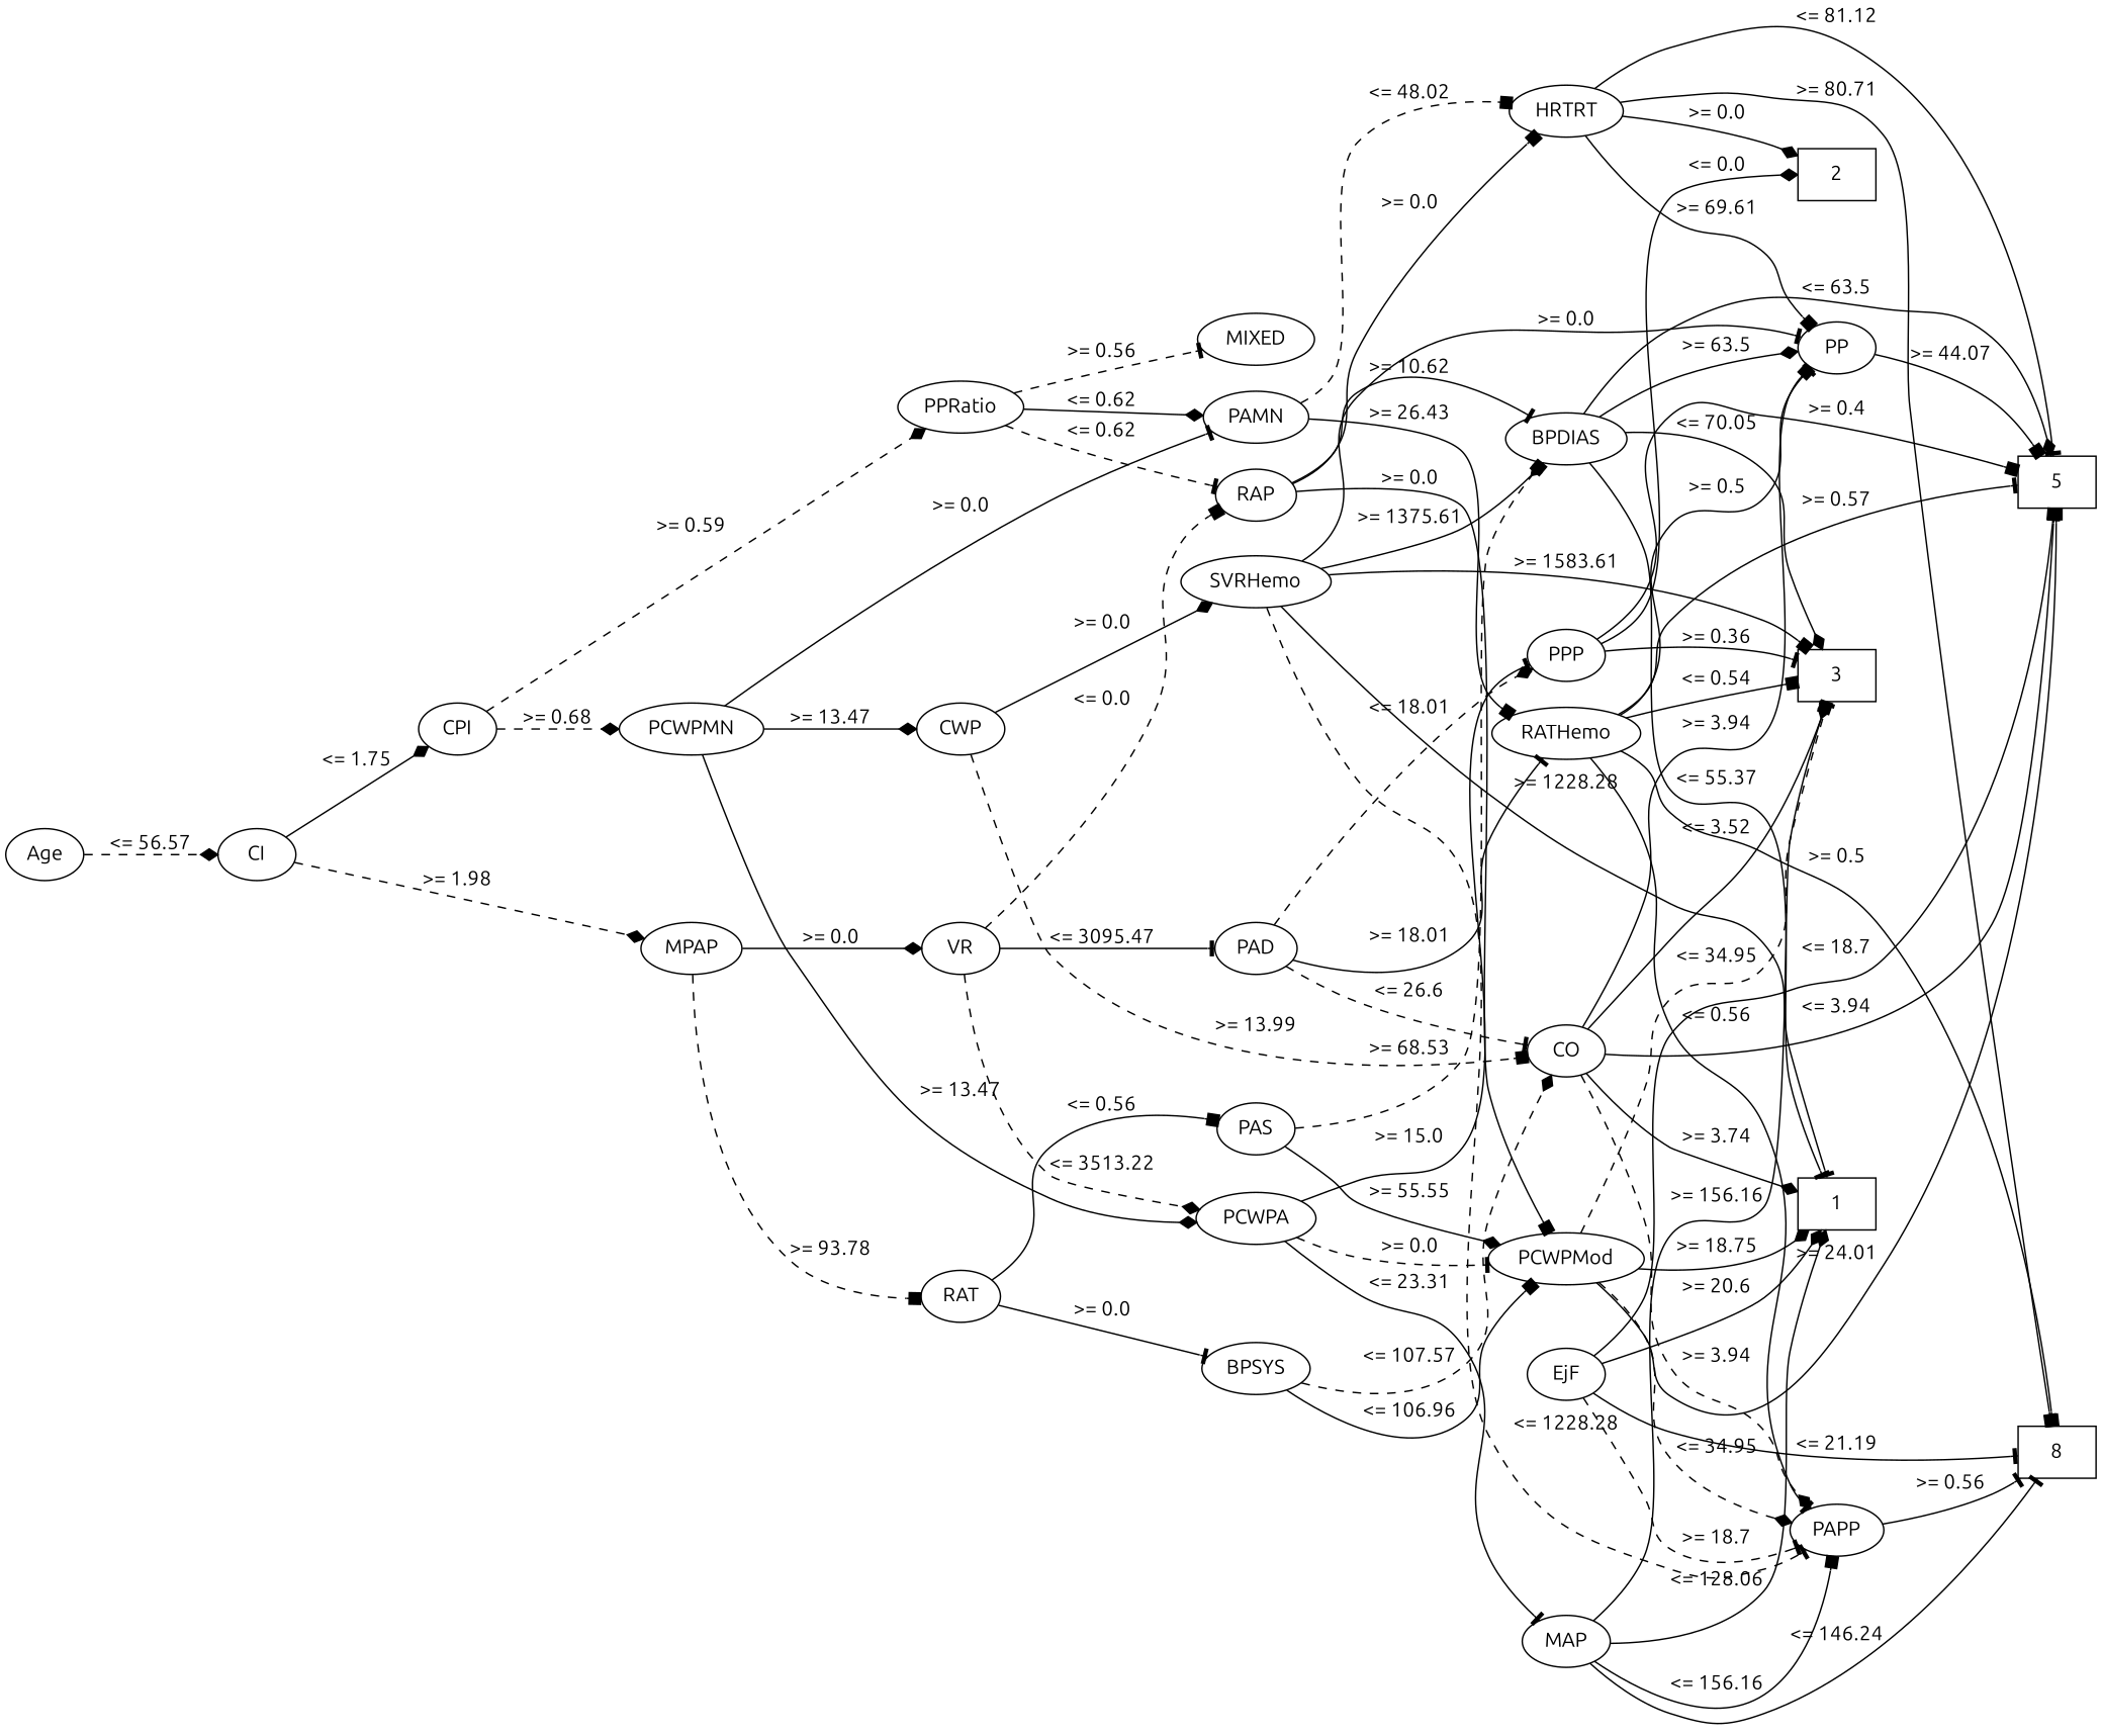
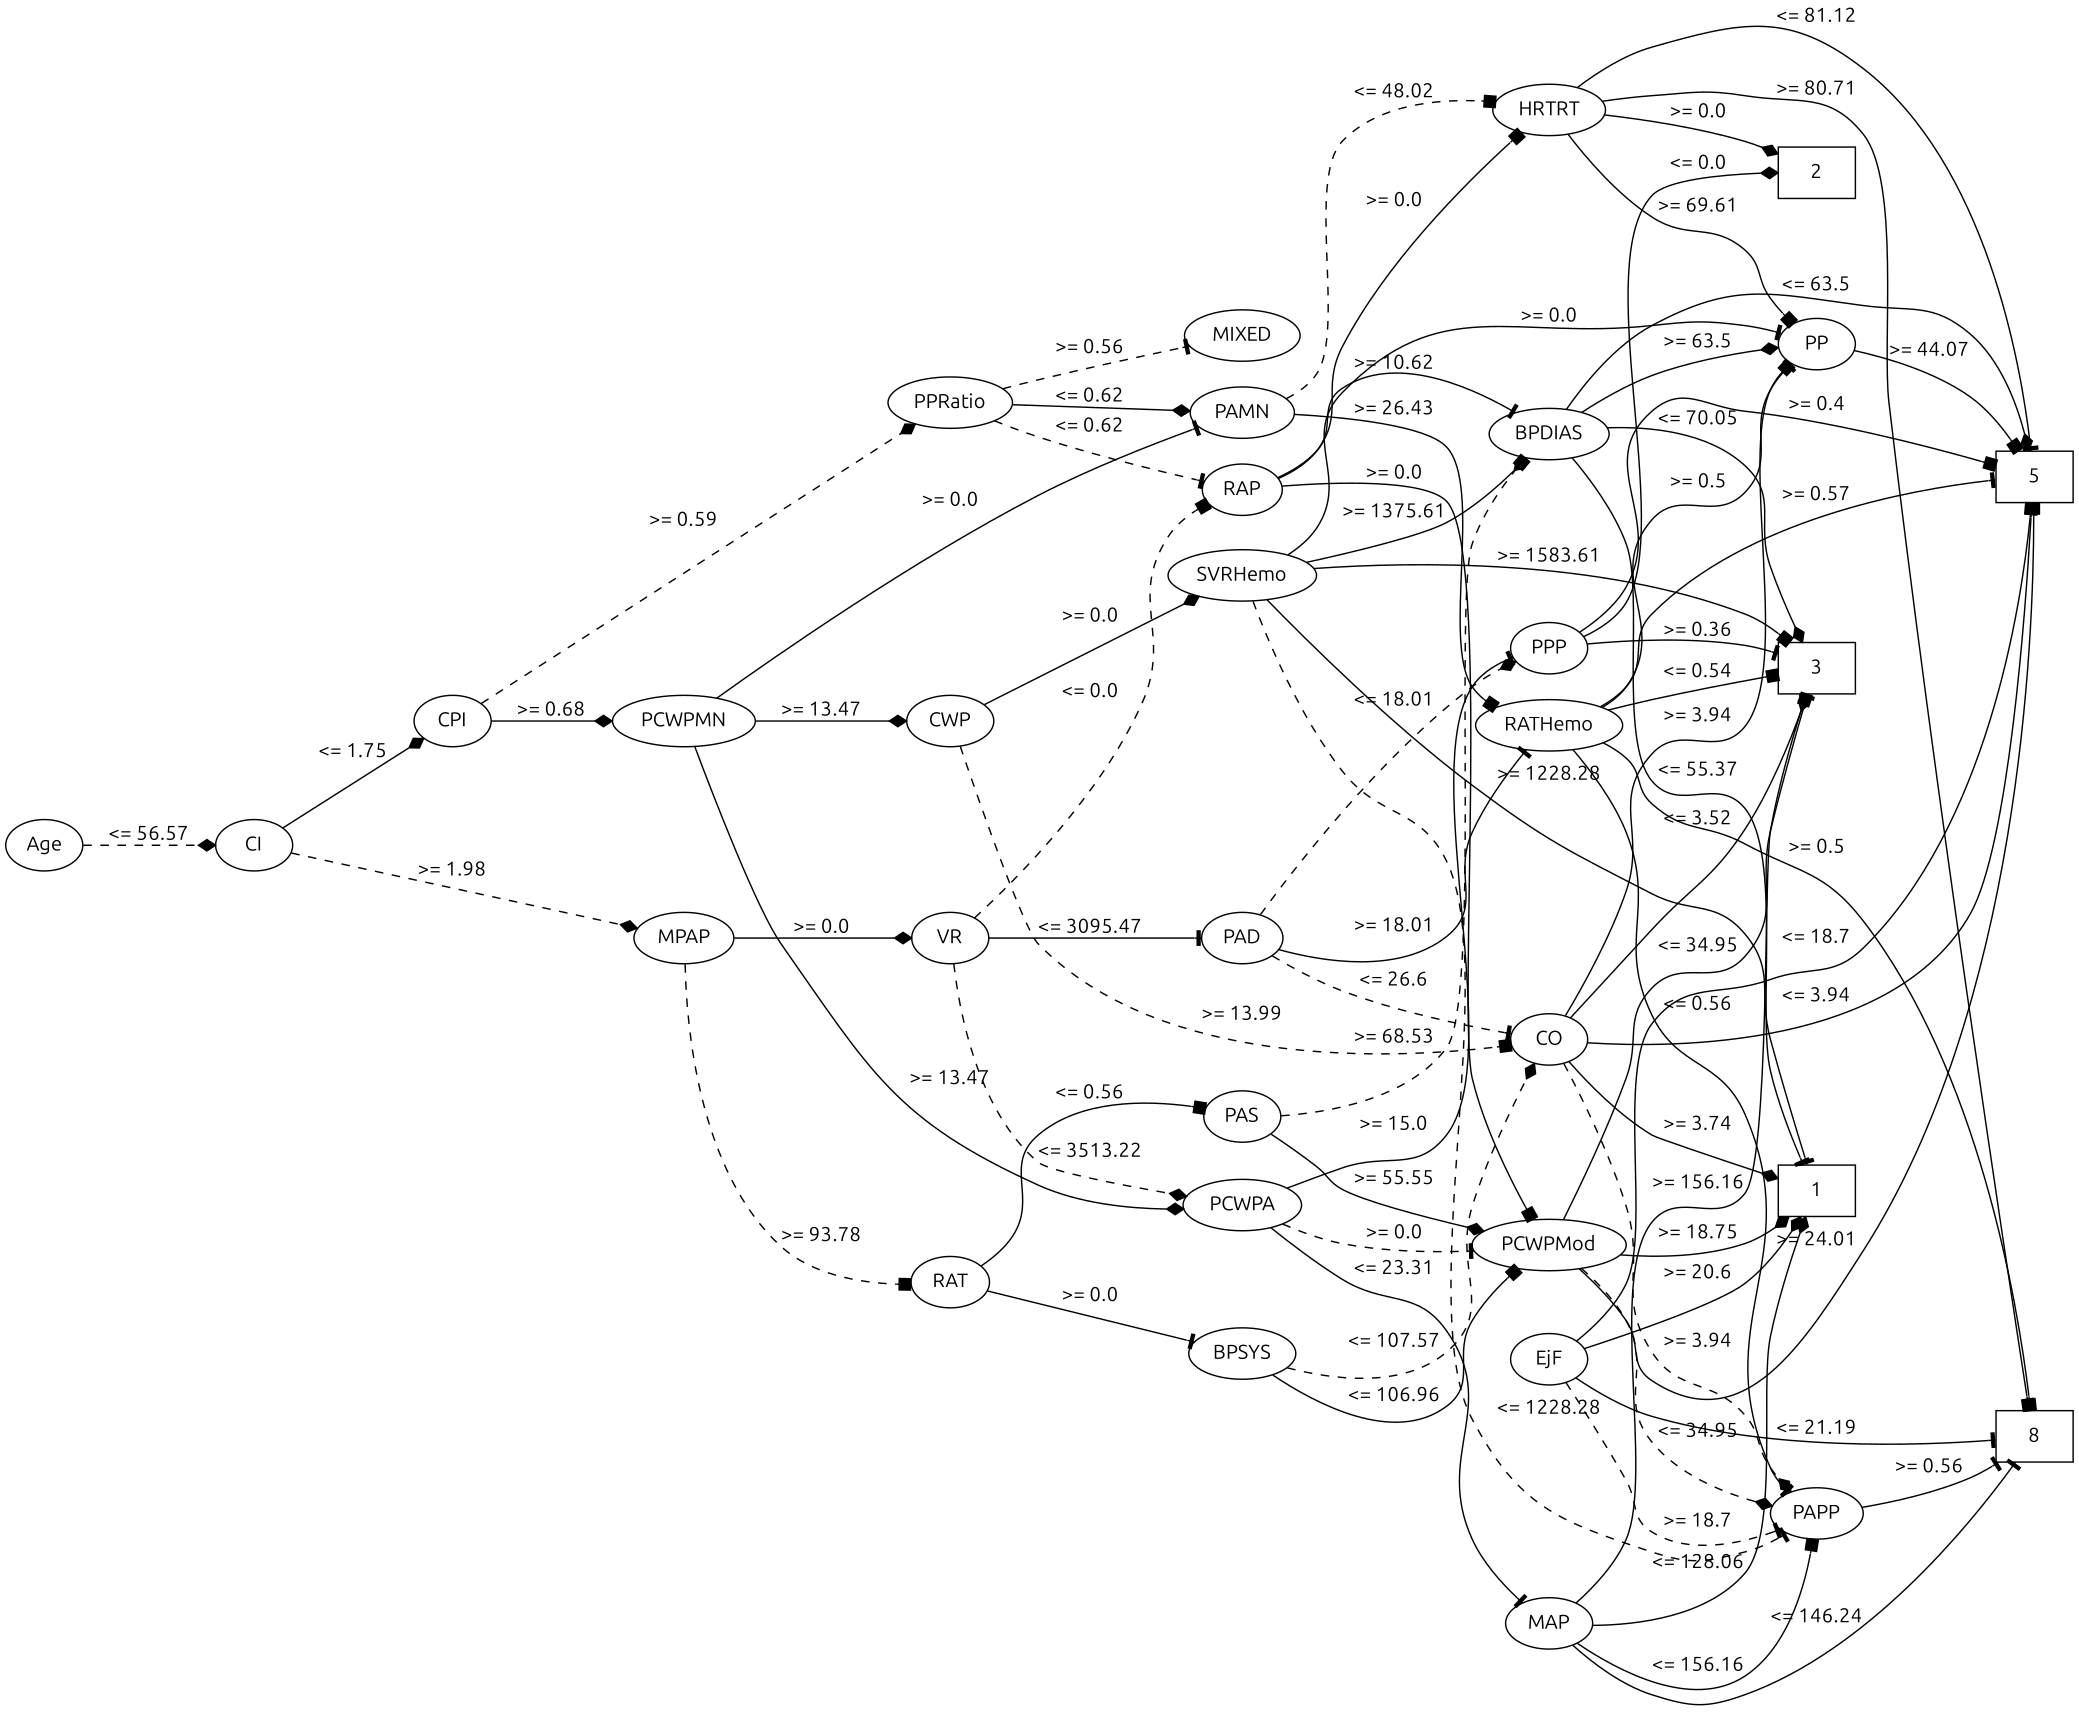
  strict digraph {
    fontname=Ubuntu
    rankdir=LR
    node [fontname=Ubuntu]
    edge [arrowhead=diamond fontname=Ubuntu op=">=" param=0.0 style=solid]
    1 [height=0.5 shape=box width=0.75]
    2 [height=0.5 shape=box width=0.75]
    3 [height=0.5 shape=box width=0.75]
    n4 [height=0.5 label=8 shape=box width=0.75]
    5 [height=0.5 shape=box width=0.75]
    RAP [height=0.5 width=0.77778]
    PCWPMod [height=0.5 width=1.4444]
    BPDIAS [height=0.5 width=1.1735]
    HRTRT [height=0.5 width=1.1013]
    PAPP [height=0.5 width=0.88889]
    PP [height=0.5 width=0.75]
    PAS [height=0.5 width=0.75]
    PAD [height=0.5 width=0.79437]
    CO [height=0.5 width=0.75]
    RATHemo [height=0.5 width=1.375]
    PPP [height=0.5 width=0.75]
    PAMN [height=0.5 width=1.0139]
    CWP [height=0.5 width=0.84854]
    SVRHemo [height=0.5 width=1.3902]
    PCWPA [height=0.5 width=1.1555]
    MAP [height=0.5 width=0.84854]
    PCWPMN [height=0.5 width=1.3902]
    CI [height=0.5 width=0.75]
    MPAP [height=0.5 width=0.97491]
    CPI [height=0.5 width=0.75]
    VR [height=0.5 width=0.75]
    RAT [height=0.5 width=0.76389]
    PPRatio [height=0.5 width=1.1013]
    BPSYS [height=0.5 width=1.0471]
    MIXED [height=0.5 width=1.125]
    EjF [height=0.5 width=0.75]
    Age [height=0.5 width=0.75]
    RAP -> PCWPMod [arrowhead=box label=">= 0.0"]
    RAP -> BPDIAS [arrowhead=tee label=">= 10.62" param=10.62]
    RAP -> HRTRT [arrowhead=box label=">= 0.0"]
    PCWPMod -> 1 [label=">= 18.75" param=18.75]
-   PCWPMod -> 3 [arrowhead=tee label="<= 34.95" op="<=" param=34.95 style=dashed]
+   PCWPMod -> 3 [arrowhead=tee label="<= 34.95" op="<=" param=34.95]
    PCWPMod -> 5 [arrowhead=box label=">= 24.01" param=24.01]
    PCWPMod -> PAPP [label="<= 34.95" op="<=" param=34.95 style=dashed]
    BPDIAS -> 1 [arrowhead=tee label="<= 55.37" op="<=" param=55.37]
    BPDIAS -> 3 [label="<= 70.05" op="<=" param=70.05]
    BPDIAS -> 5 [label="<= 63.5" op="<=" param=63.5]
    BPDIAS -> PP [label=">= 63.5" param=63.5]
    HRTRT -> 2 [label=">= 0.0"]
    HRTRT -> n4 [arrowhead=box label=">= 80.71" param=80.71]
    HRTRT -> 5 [arrowhead=tee label="<= 81.12" op="<=" param=81.12]
    HRTRT -> PP [arrowhead=box label=">= 69.61" param=69.61]
    PAPP -> n4 [arrowhead=tee label=">= 0.56" param=0.56]
    PP -> 5 [arrowhead=box label=">= 44.07" param=44.07]
    PAS -> PCWPMod [label=">= 55.55" param=55.55]
    PAS -> BPDIAS [arrowhead=box label=">= 68.53" param=68.53 style=dashed]
    PAD -> CO [arrowhead=tee label="<= 26.6" op="<=" param=26.6 style=dashed]
    PAD -> RATHemo [arrowhead=tee label=">= 18.01" param=18.01]
    PAD -> PPP [label="<= 18.01" op="<=" param=18.01 style=dashed]
    CO -> 1 [label=">= 3.74" param=3.74]
    CO -> 3 [arrowhead=box label="<= 3.52" op="<=" param=3.52]
    CO -> 5 [arrowhead=box label="<= 3.94" op="<=" param=3.94]
    CO -> PAPP [label=">= 3.94" param=3.94 style=dashed]
    CO -> PP [arrowhead=box label=">= 3.94" param=3.94]
    RATHemo -> 3 [arrowhead=box label="<= 0.54" op="<=" param=0.54]
    RATHemo -> n4 [arrowhead=box label=">= 0.5" param=0.5]
    RATHemo -> 5 [arrowhead=tee label=">= 0.57" param=0.57]
    RATHemo -> PAPP [arrowhead=tee label="<= 0.56" op="<=" param=0.56]
    RATHemo -> PP [arrowhead=tee label=">= 0.5" param=0.5]
    PPP -> 2 [label="<= 0.0" op="<="]
    PPP -> 3 [arrowhead=tee label=">= 0.36" param=0.36]
    PPP -> 5 [arrowhead=box label=">= 0.4" param=0.4]
    PAMN -> HRTRT [arrowhead=box label="<= 48.02" op="<=" param=48.02 style=dashed]
    PAMN -> RATHemo [arrowhead=box label=">= 26.43" param=26.43]
    CWP -> CO [arrowhead=box label=">= 13.99" param=13.99 style=dashed]
    CWP -> SVRHemo [label=">= 0.0"]
    SVRHemo -> 1 [arrowhead=tee label=">= 1228.28" param=1228.28]
    SVRHemo -> 3 [arrowhead=box label=">= 1583.61" param=1583.61]
    SVRHemo -> BPDIAS [label=">= 1375.61" param=1375.61]
    SVRHemo -> PAPP [arrowhead=tee label="<= 1228.28" op="<=" param=1228.28 style=dashed]
    SVRHemo -> PP [arrowhead=tee label=">= 0.0"]
    PCWPA -> PCWPMod [arrowhead=tee label=">= 0.0" style=dashed]
    PCWPA -> PPP [arrowhead=tee label=">= 15.0" param=15.0]
    PCWPA -> MAP [arrowhead=tee label="<= 23.31" op="<=" param=23.31]
    MAP -> 1 [label="<= 128.06" op="<=" param=128.06]
    MAP -> 3 [label=">= 156.16" param=156.16]
    MAP -> n4 [arrowhead=tee label="<= 146.24" op="<=" param=146.24]
    MAP -> PAPP [arrowhead=box label="<= 156.16" op="<=" param=156.16]
    PCWPMN -> PAMN [arrowhead=tee label=">= 0.0"]
    PCWPMN -> CWP [label=">= 13.47" param=13.47]
    PCWPMN -> PCWPA [label=">= 13.47" param=13.47]
    CI -> MPAP [label=">= 1.98" param=1.98 style=dashed]
    CI -> CPI [label="<= 1.75" op="<=" param=1.75]
    MPAP -> VR [label=">= 0.0"]
    MPAP -> RAT [arrowhead=box label=">= 93.78" param=93.78 style=dashed]
-   CPI -> PCWPMN [label=">= 0.68" param=0.68 style=dashed]
+   CPI -> PCWPMN [label=">= 0.68" param=0.68]
    CPI -> PPRatio [label=">= 0.59" param=0.59 style=dashed]
    VR -> RAP [arrowhead=box label="<= 0.0" op="<=" style=dashed]
    VR -> PAD [arrowhead=tee label="<= 3095.47" op="<=" param=3095.47]
    VR -> PCWPA [label="<= 3513.22" op="<=" param=3513.22 style=dashed]
    RAT -> PAS [arrowhead=box label="<= 0.56" op="<=" param=0.56]
    RAT -> BPSYS [arrowhead=tee label=">= 0.0"]
    PPRatio -> RAP [arrowhead=tee label="<= 0.62" op="<=" param=0.62 style=dashed]
    PPRatio -> PAMN [label="<= 0.62" op="<=" param=0.62]
    PPRatio -> MIXED [arrowhead=tee label=">= 0.56" param=0.56 style=dashed]
    BPSYS -> PCWPMod [arrowhead=box label="<= 106.96" op="<=" param=106.96]
    BPSYS -> CO [label="<= 107.57" op="<=" param=107.57 style=dashed]
    EjF -> 1 [label=">= 20.6" param=20.6]
    EjF -> n4 [arrowhead=tee label="<= 21.19" op="<=" param=21.19]
    EjF -> 5 [arrowhead=box label="<= 18.7" op="<=" param=18.7]
    EjF -> PAPP [arrowhead=tee label=">= 18.7" param=18.7 style=dashed]
    Age -> CI [label="<= 56.57" op="<=" param=56.57 style=dashed]
  }
